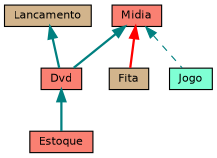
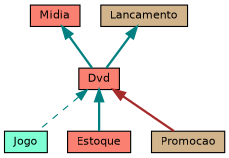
  digraph {
    node [color=black fillcolor=salmon fontname=Helvetica fontsize=10 shape=record style=filled]
    edge [color=teal dir=back fontname=Helvetica fontsize=10 labelfontname=Helvetica labelfontsize=10 style=bold]
    n1 [fontcolor=black height=0.2 label=Midia width=0.4]
    n2 [height=0.2 label=Dvd width=0.4]
-   n3 [fillcolor=tan height=0.2 label=Fita width=0.4]
    n4 [fillcolor=aquamarine height=0.2 label=Jogo width=0.4]
    n5 [height=0.2 label=Estoque width=0.4]
+   n6 [fillcolor=tan height=0.2 label=Promocao width=0.4]
    n7 [fillcolor=tan height=0.2 label=Lancamento width=0.4]
    n1 -> n2
-   n1 -> n3 [color=red]
-   n1 -> n4 [style=dashed]
+   n2 -> n4 [style=dashed]
    n2 -> n5
+   n2 -> n6 [color=brown]
    n7 -> n2
  }
